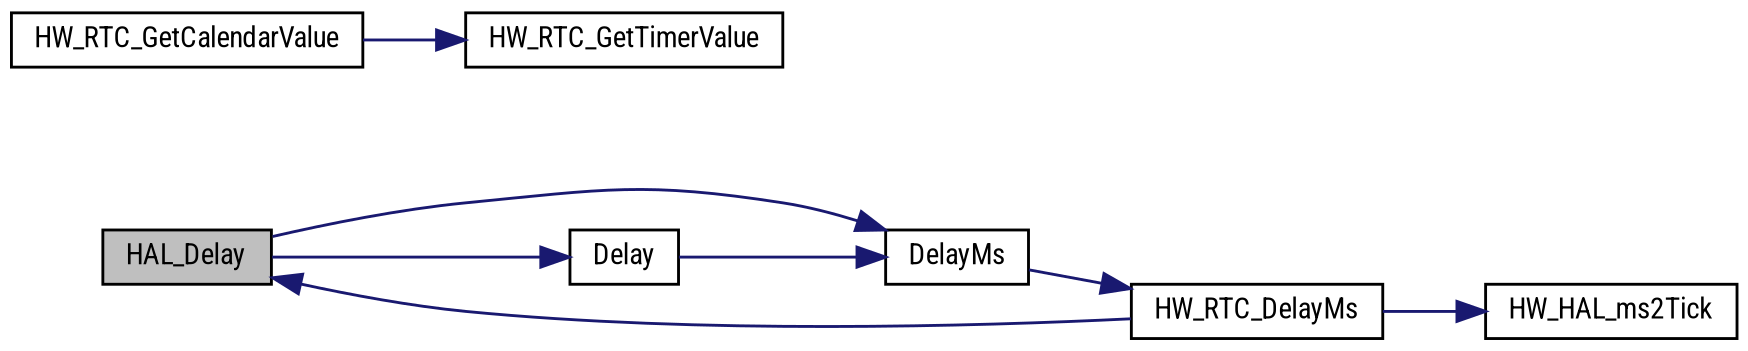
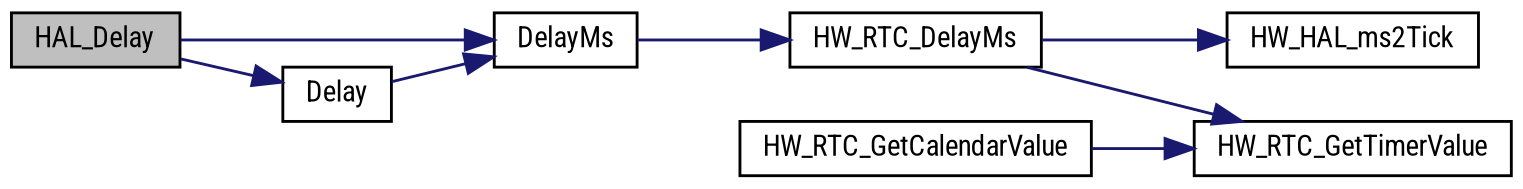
  digraph {
    fontname="Roboto Condensed"
    rankdir=LR
    node [color=black fillcolor=white fontname="Roboto Condensed" fontsize=10 shape=record style=filled]
    edge [color=midnightblue fontname="Roboto Condensed" fontsize=10 labelfontname=Helvetica labelfontsize=10 style=solid]
    n1 [fillcolor=grey75 fontcolor=black height=0.2 label=HAL_Delay width=0.4]
    n2 [height=0.2 label=DelayMs width=0.4]
    n3 [height=0.2 label=Delay width=0.4]
    n4 [height=0.2 label=HW_RTC_DelayMs width=0.4]
    n5 [height=0.2 label=HW_HAL_ms2Tick width=0.4]
    n6 [height=0.2 label=HW_RTC_GetTimerValue width=0.4]
    n7 [height=0.2 label=HW_RTC_GetCalendarValue width=0.4]
    n1 -> n2
    n1 -> n3
    n2 -> n4
    n3 -> n2
    n4 -> n5
-   n4 -> n1
+   n4 -> n6
    n7 -> n6
  }
